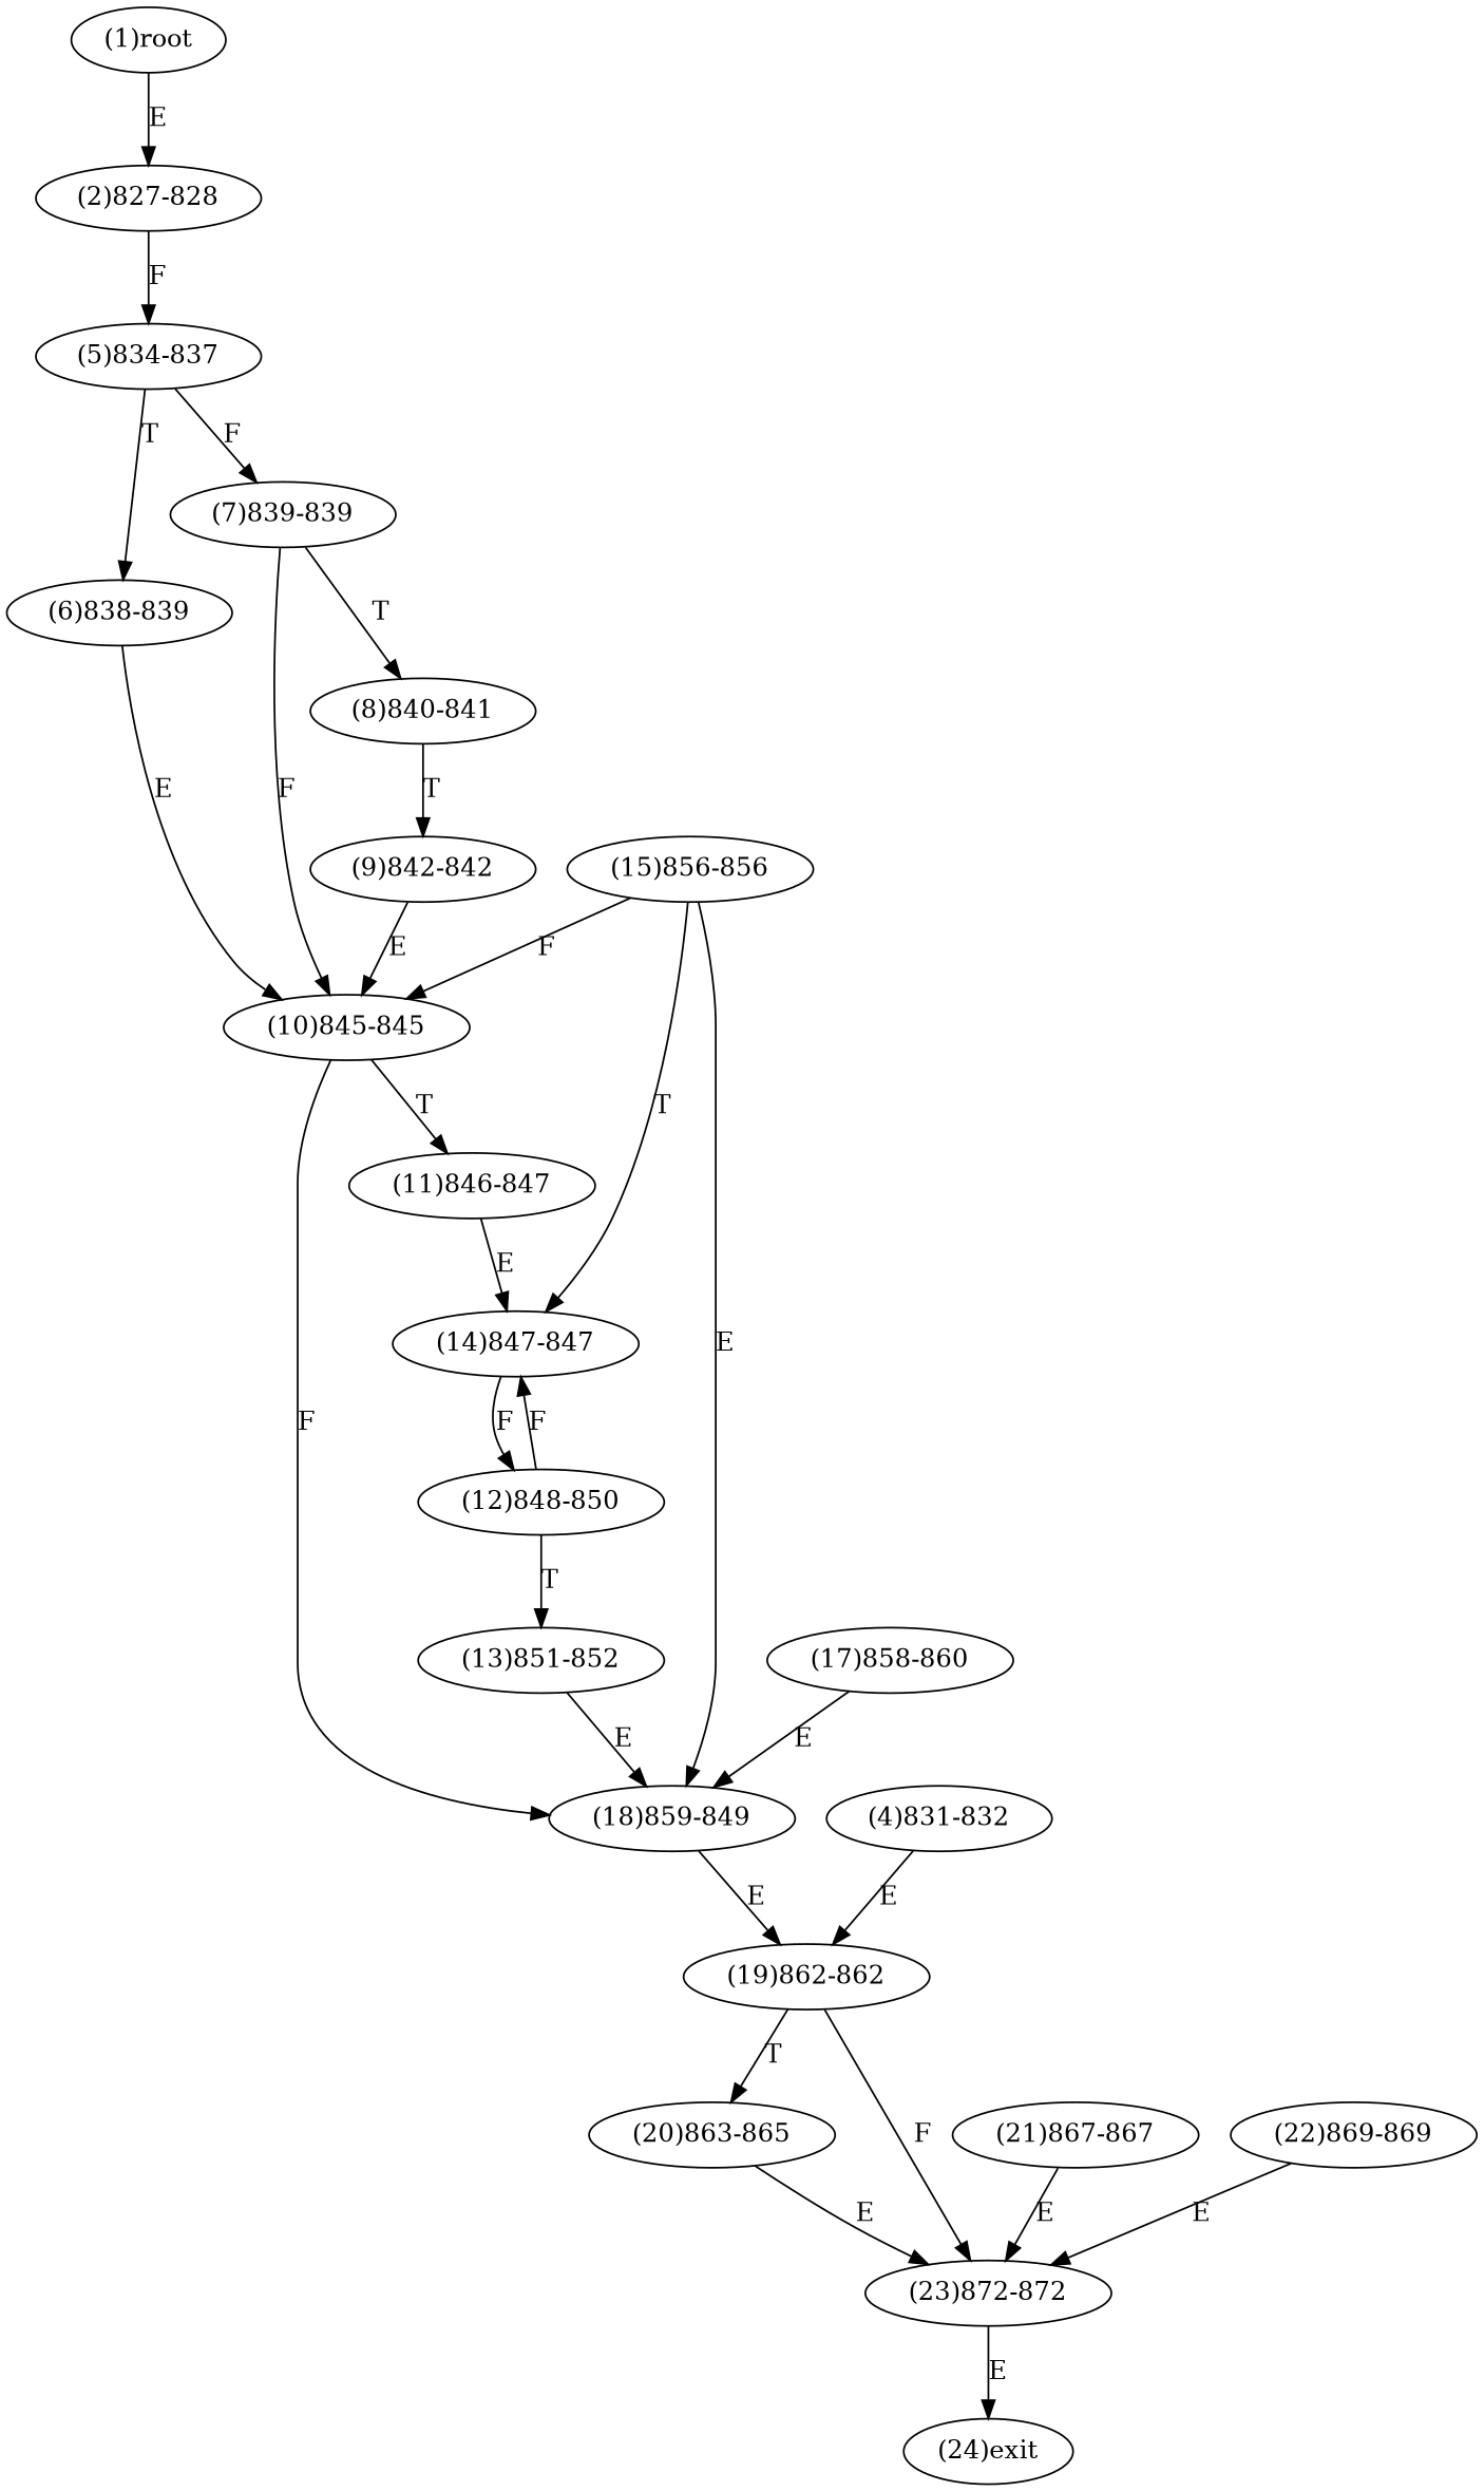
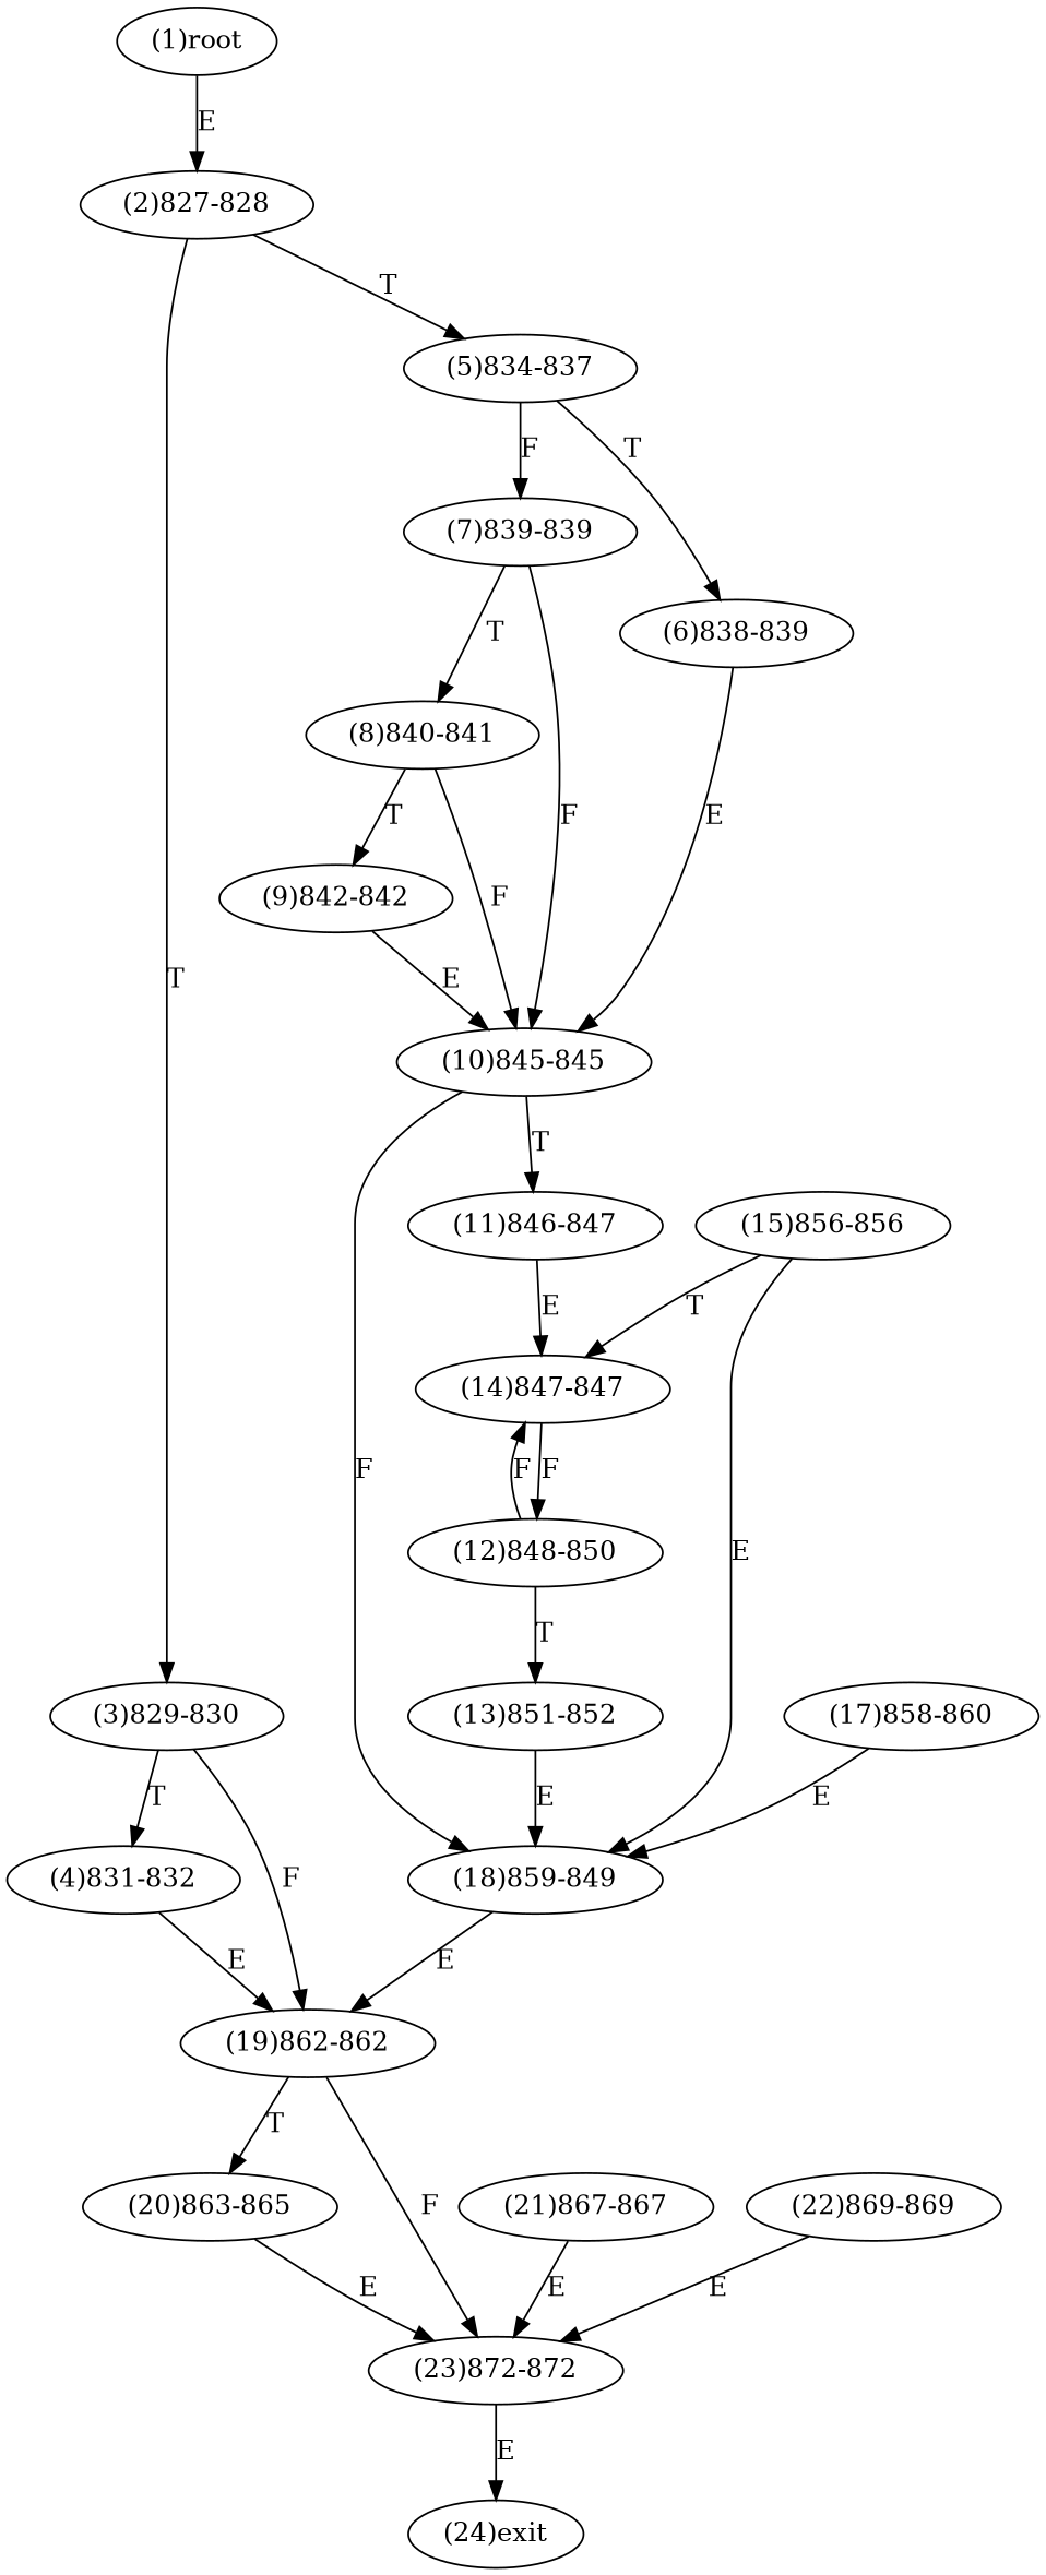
  digraph {
    n1 [label="(1)root"]
    n2 [label="(2)827-828"]
+   n3 [label="(3)829-830"]
    n4 [label="(5)834-837"]
    n5 [label="(4)831-832"]
    n6 [label="(19)862-862"]
    n7 [label="(6)838-839"]
    n8 [label="(7)839-839"]
    n9 [label="(20)863-865"]
    n10 [label="(23)872-872"]
    n11 [label="(10)845-845"]
    n12 [label="(8)840-841"]
    n13 [label="(11)846-847"]
    n14 [label="(18)859-849"]
    n15 [label="(9)842-842"]
    n16 [label="(14)847-847"]
    n17 [label="(12)848-850"]
    n18 [label="(13)851-852"]
    n19 [label="(15)856-856"]
    n20 [label="(17)858-860"]
    n21 [label="(24)exit"]
    n22 [label="(21)867-867"]
    n23 [label="(22)869-869"]
    n1 -> n2 [label=E]
-   n2 -> n4 [label=F]
+   n2 -> n3 [label=T]
+   n2 -> n4 [label=T]
+   n3 -> n5 [label=T]
+   n3 -> n6 [label=F]
    n4 -> n7 [label=T]
    n4 -> n8 [label=F]
    n5 -> n6 [label=E]
    n6 -> n9 [label=T]
    n6 -> n10 [label=F]
    n7 -> n11 [label=E]
    n8 -> n11 [label=F]
    n8 -> n12 [label=T]
    n9 -> n10 [label=E]
    n10 -> n21 [label=E]
    n11 -> n13 [label=T]
    n11 -> n14 [label=F]
-   n19 -> n11 [label=F]
+   n12 -> n11 [label=F]
    n12 -> n15 [label=T]
    n13 -> n16 [label=E]
    n14 -> n6 [label=E]
    n15 -> n11 [label=E]
    n16 -> n17 [label=F]
    n17 -> n16 [label=F]
    n17 -> n18 [label=T]
    n18 -> n14 [label=E]
    n19 -> n14 [label=E]
    n19 -> n16 [label=T]
    n20 -> n14 [label=E]
    n22 -> n10 [label=E]
    n23 -> n10 [label=E]
  }
